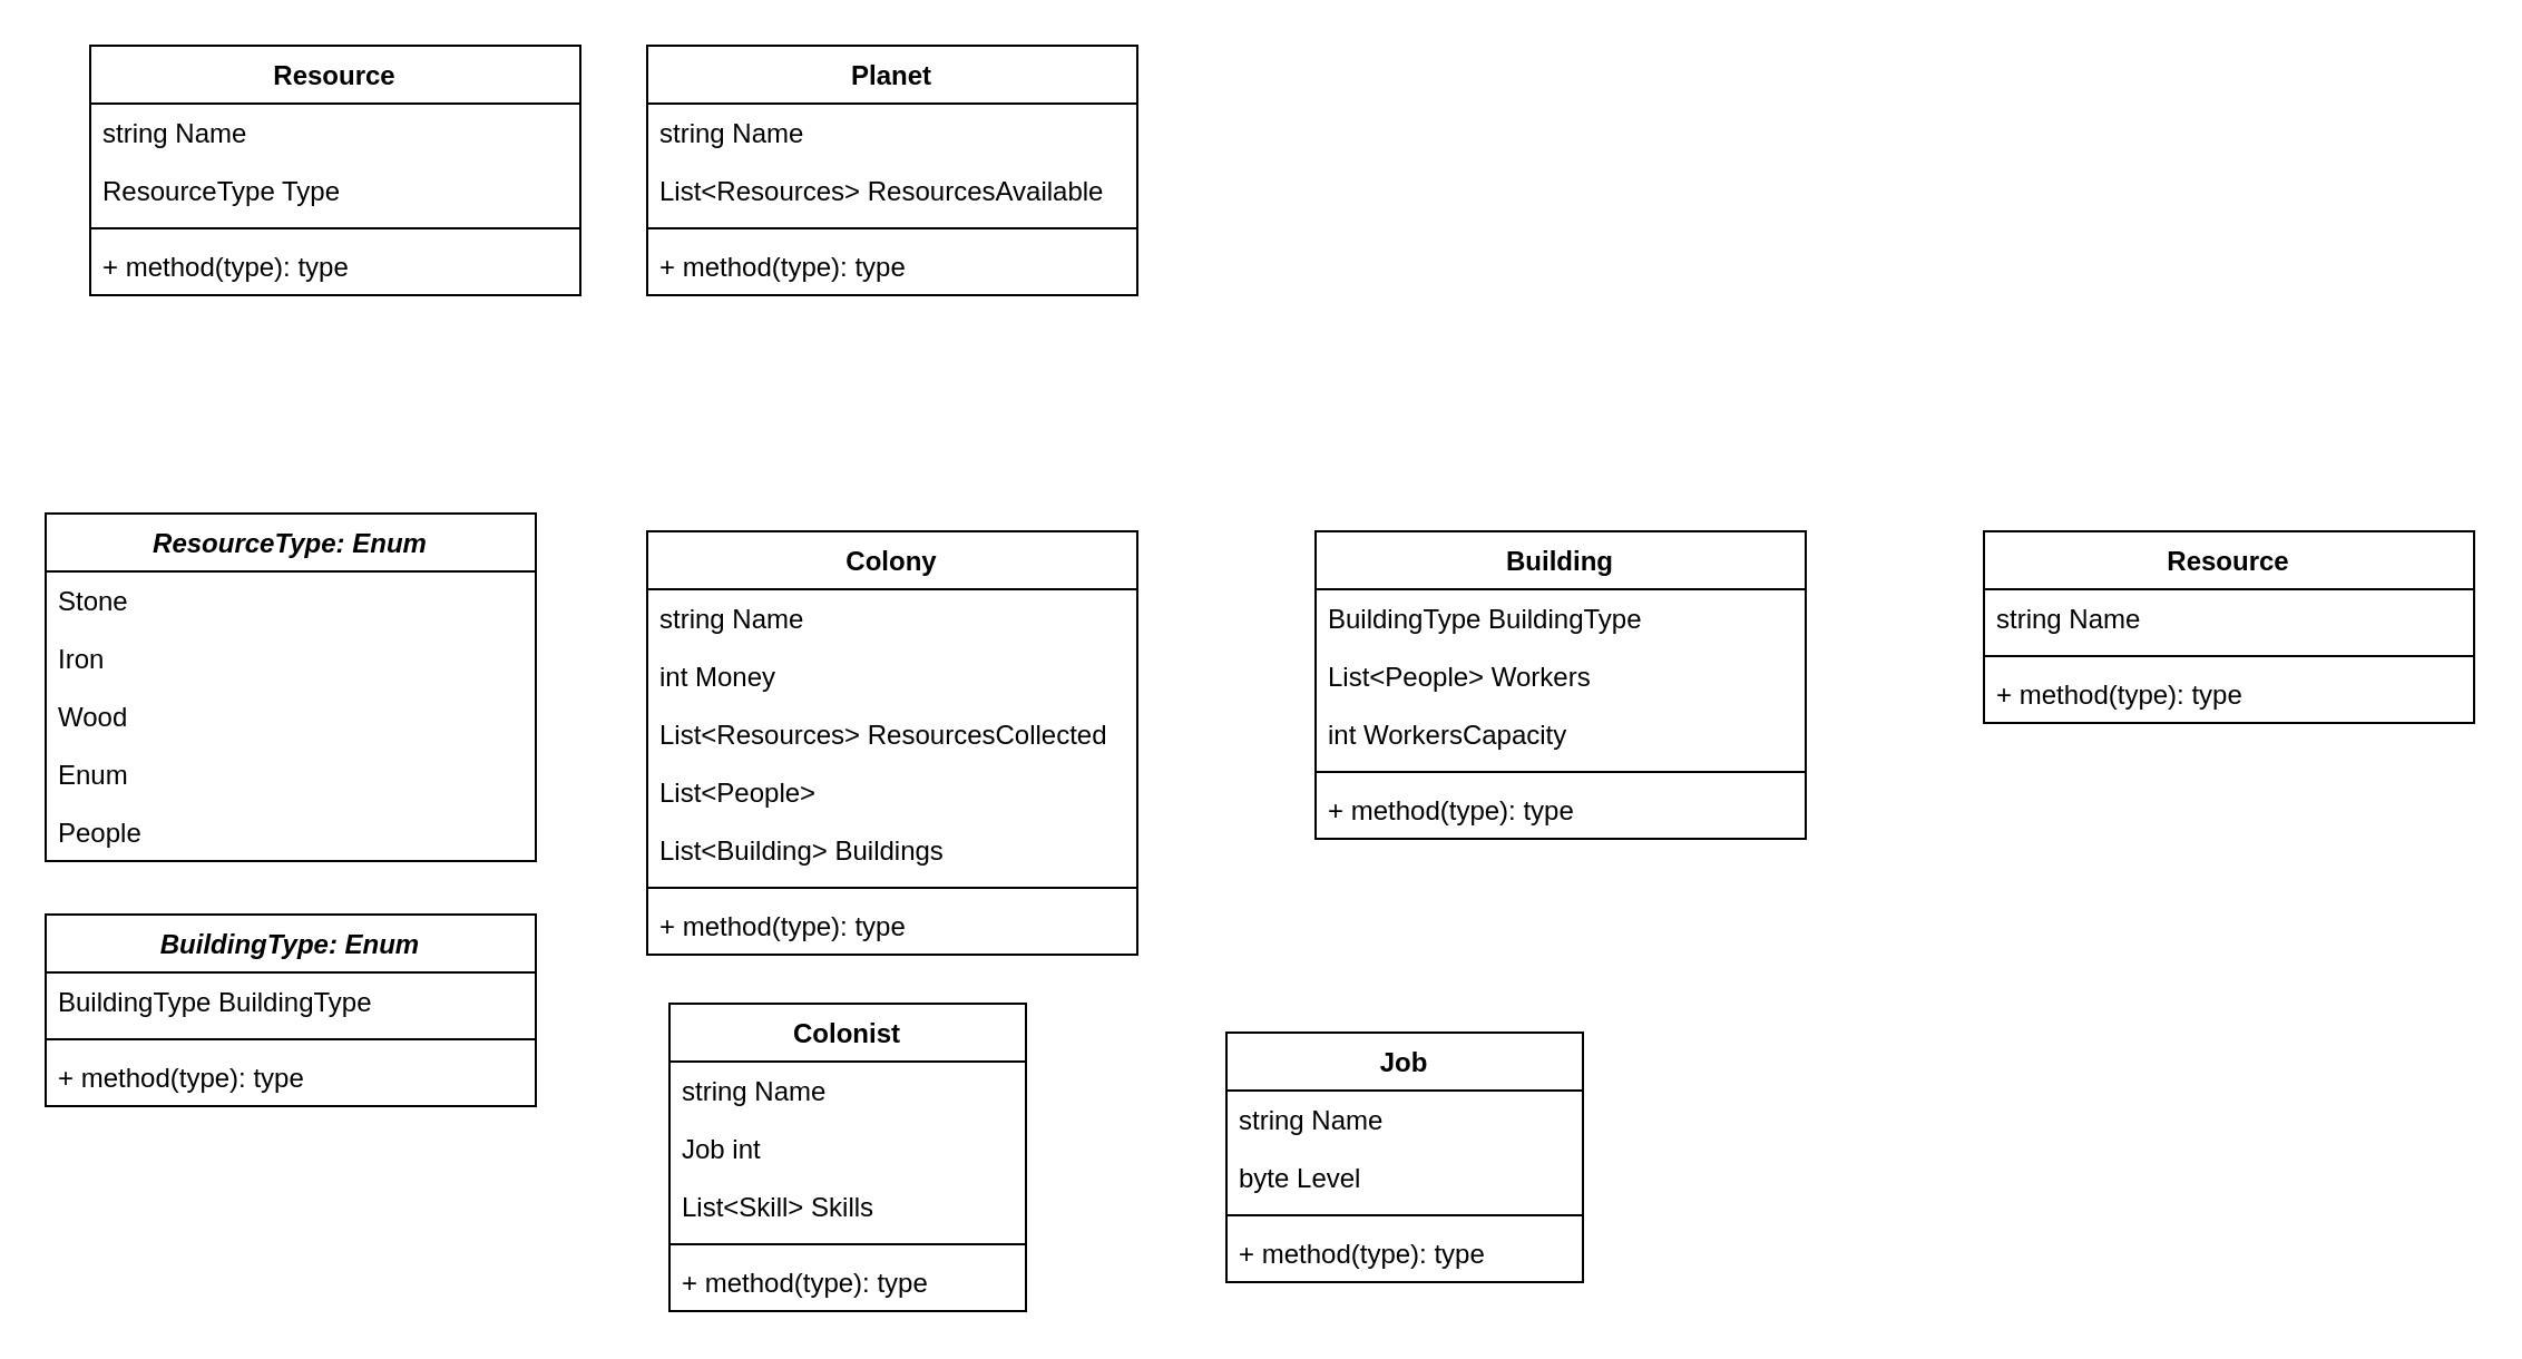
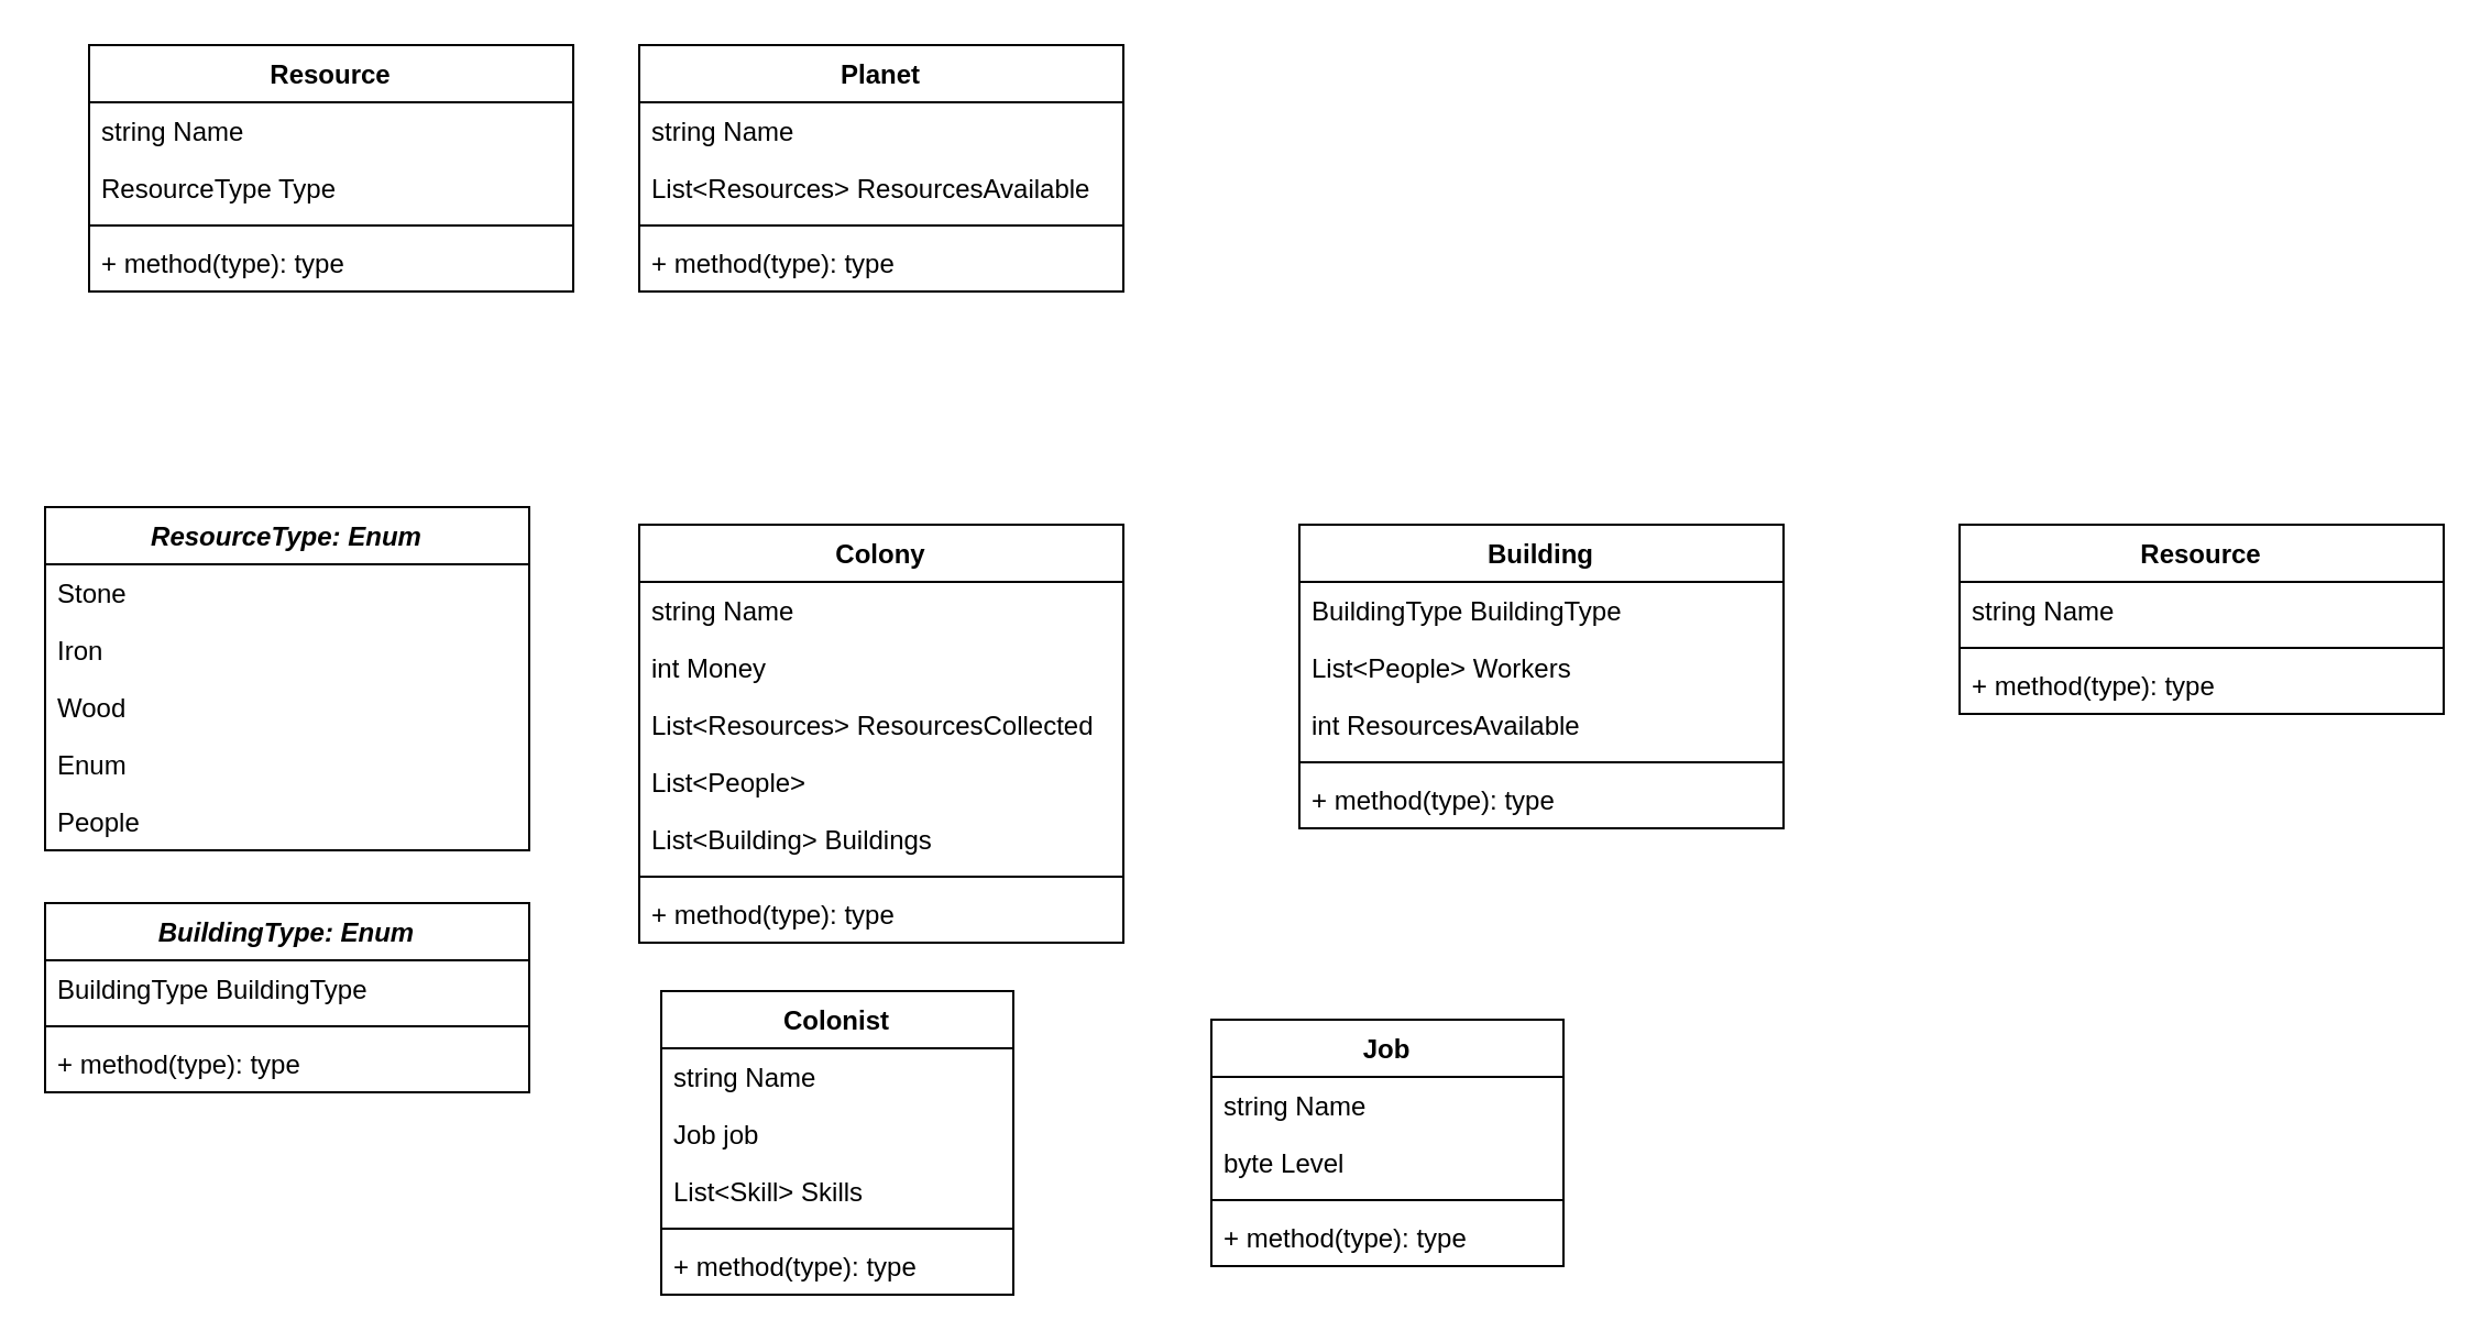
  <mxCell id="0" />
  <mxCell id="1" parent="0" />
  <mxCell id="2" value="Colonist&#10;" style="swimlane;fontStyle=1;align=center;verticalAlign=top;childLayout=stackLayout;horizontal=1;startSize=26;horizontalStack=0;resizeParent=1;resizeParentMax=0;resizeLast=0;collapsible=1;marginBottom=0;" vertex="1" parent="1"><mxGeometry x="300" y="450" width="160" height="138" as="geometry" /></mxCell>
  <mxCell id="3" value="string Name" style="text;strokeColor=none;fillColor=none;align=left;verticalAlign=top;spacingLeft=4;spacingRight=4;overflow=hidden;rotatable=0;points=[[0,0.5],[1,0.5]];portConstraint=eastwest;" vertex="1" parent="2"><mxGeometry y="26" width="160" height="26" as="geometry" /></mxCell>
- <mxCell id="4" value="Job int" style="text;strokeColor=none;fillColor=none;align=left;verticalAlign=top;spacingLeft=4;spacingRight=4;overflow=hidden;rotatable=0;points=[[0,0.5],[1,0.5]];portConstraint=eastwest;" vertex="1" parent="2"><mxGeometry y="52" width="160" height="26" as="geometry" /></mxCell>
+ <mxCell id="4" value="Job job" style="text;strokeColor=none;fillColor=none;align=left;verticalAlign=top;spacingLeft=4;spacingRight=4;overflow=hidden;rotatable=0;points=[[0,0.5],[1,0.5]];portConstraint=eastwest;" vertex="1" parent="2"><mxGeometry y="52" width="160" height="26" as="geometry" /></mxCell>
  <mxCell id="5" value="List&lt;Skill&gt; Skills" style="text;strokeColor=none;fillColor=none;align=left;verticalAlign=top;spacingLeft=4;spacingRight=4;overflow=hidden;rotatable=0;points=[[0,0.5],[1,0.5]];portConstraint=eastwest;" vertex="1" parent="2"><mxGeometry y="78" width="160" height="26" as="geometry" /></mxCell>
  <mxCell id="6" value="" style="line;strokeWidth=1;fillColor=none;align=left;verticalAlign=middle;spacingTop=-1;spacingLeft=3;spacingRight=3;rotatable=0;labelPosition=right;points=[];portConstraint=eastwest;" vertex="1" parent="2"><mxGeometry y="104" width="160" height="8" as="geometry" /></mxCell>
  <mxCell id="7" value="+ method(type): type" style="text;strokeColor=none;fillColor=none;align=left;verticalAlign=top;spacingLeft=4;spacingRight=4;overflow=hidden;rotatable=0;points=[[0,0.5],[1,0.5]];portConstraint=eastwest;" vertex="1" parent="2"><mxGeometry y="112" width="160" height="26" as="geometry" /></mxCell>
  <mxCell id="8" value="Job&#10;" style="swimlane;fontStyle=1;align=center;verticalAlign=top;childLayout=stackLayout;horizontal=1;startSize=26;horizontalStack=0;resizeParent=1;resizeParentMax=0;resizeLast=0;collapsible=1;marginBottom=0;" vertex="1" parent="1"><mxGeometry x="550" y="463" width="160" height="112" as="geometry" /></mxCell>
  <mxCell id="9" value="string Name" style="text;strokeColor=none;fillColor=none;align=left;verticalAlign=top;spacingLeft=4;spacingRight=4;overflow=hidden;rotatable=0;points=[[0,0.5],[1,0.5]];portConstraint=eastwest;" vertex="1" parent="8"><mxGeometry y="26" width="160" height="26" as="geometry" /></mxCell>
  <mxCell id="10" value="byte Level" style="text;strokeColor=none;fillColor=none;align=left;verticalAlign=top;spacingLeft=4;spacingRight=4;overflow=hidden;rotatable=0;points=[[0,0.5],[1,0.5]];portConstraint=eastwest;" vertex="1" parent="8"><mxGeometry y="52" width="160" height="26" as="geometry" /></mxCell>
  <mxCell id="11" value="" style="line;strokeWidth=1;fillColor=none;align=left;verticalAlign=middle;spacingTop=-1;spacingLeft=3;spacingRight=3;rotatable=0;labelPosition=right;points=[];portConstraint=eastwest;" vertex="1" parent="8"><mxGeometry y="78" width="160" height="8" as="geometry" /></mxCell>
  <mxCell id="12" value="+ method(type): type" style="text;strokeColor=none;fillColor=none;align=left;verticalAlign=top;spacingLeft=4;spacingRight=4;overflow=hidden;rotatable=0;points=[[0,0.5],[1,0.5]];portConstraint=eastwest;" vertex="1" parent="8"><mxGeometry y="86" width="160" height="26" as="geometry" /></mxCell>
  <mxCell id="13" value="Planet" style="swimlane;fontStyle=1;align=center;verticalAlign=top;childLayout=stackLayout;horizontal=1;startSize=26;horizontalStack=0;resizeParent=1;resizeParentMax=0;resizeLast=0;collapsible=1;marginBottom=0;" vertex="1" parent="1"><mxGeometry x="290" y="20" width="220" height="112" as="geometry" /></mxCell>
  <mxCell id="14" value="string Name" style="text;strokeColor=none;fillColor=none;align=left;verticalAlign=top;spacingLeft=4;spacingRight=4;overflow=hidden;rotatable=0;points=[[0,0.5],[1,0.5]];portConstraint=eastwest;" vertex="1" parent="13"><mxGeometry y="26" width="220" height="26" as="geometry" /></mxCell>
  <mxCell id="15" value="List&lt;Resources&gt; ResourcesAvailable" style="text;strokeColor=none;fillColor=none;align=left;verticalAlign=top;spacingLeft=4;spacingRight=4;overflow=hidden;rotatable=0;points=[[0,0.5],[1,0.5]];portConstraint=eastwest;" vertex="1" parent="13"><mxGeometry y="52" width="220" height="26" as="geometry" /></mxCell>
  <mxCell id="16" value="" style="line;strokeWidth=1;fillColor=none;align=left;verticalAlign=middle;spacingTop=-1;spacingLeft=3;spacingRight=3;rotatable=0;labelPosition=right;points=[];portConstraint=eastwest;" vertex="1" parent="13"><mxGeometry y="78" width="220" height="8" as="geometry" /></mxCell>
  <mxCell id="17" value="+ method(type): type" style="text;strokeColor=none;fillColor=none;align=left;verticalAlign=top;spacingLeft=4;spacingRight=4;overflow=hidden;rotatable=0;points=[[0,0.5],[1,0.5]];portConstraint=eastwest;" vertex="1" parent="13"><mxGeometry y="86" width="220" height="26" as="geometry" /></mxCell>
  <mxCell id="18" value="Colony" style="swimlane;fontStyle=1;align=center;verticalAlign=top;childLayout=stackLayout;horizontal=1;startSize=26;horizontalStack=0;resizeParent=1;resizeParentMax=0;resizeLast=0;collapsible=1;marginBottom=0;" vertex="1" parent="1"><mxGeometry x="290" y="238" width="220" height="190" as="geometry" /></mxCell>
  <mxCell id="19" value="string Name" style="text;strokeColor=none;fillColor=none;align=left;verticalAlign=top;spacingLeft=4;spacingRight=4;overflow=hidden;rotatable=0;points=[[0,0.5],[1,0.5]];portConstraint=eastwest;" vertex="1" parent="18"><mxGeometry y="26" width="220" height="26" as="geometry" /></mxCell>
  <mxCell id="20" value="int Money" style="text;strokeColor=none;fillColor=none;align=left;verticalAlign=top;spacingLeft=4;spacingRight=4;overflow=hidden;rotatable=0;points=[[0,0.5],[1,0.5]];portConstraint=eastwest;" vertex="1" parent="18"><mxGeometry y="52" width="220" height="26" as="geometry" /></mxCell>
  <mxCell id="21" value="List&lt;Resources&gt; ResourcesCollected" style="text;strokeColor=none;fillColor=none;align=left;verticalAlign=top;spacingLeft=4;spacingRight=4;overflow=hidden;rotatable=0;points=[[0,0.5],[1,0.5]];portConstraint=eastwest;" vertex="1" parent="18"><mxGeometry y="78" width="220" height="26" as="geometry" /></mxCell>
  <mxCell id="22" value="List&lt;People&gt;" style="text;strokeColor=none;fillColor=none;align=left;verticalAlign=top;spacingLeft=4;spacingRight=4;overflow=hidden;rotatable=0;points=[[0,0.5],[1,0.5]];portConstraint=eastwest;" vertex="1" parent="18"><mxGeometry y="104" width="220" height="26" as="geometry" /></mxCell>
  <mxCell id="23" value="List&lt;Building&gt; Buildings&#10;" style="text;strokeColor=none;fillColor=none;align=left;verticalAlign=top;spacingLeft=4;spacingRight=4;overflow=hidden;rotatable=0;points=[[0,0.5],[1,0.5]];portConstraint=eastwest;" vertex="1" parent="18"><mxGeometry y="130" width="220" height="26" as="geometry" /></mxCell>
  <mxCell id="24" value="" style="line;strokeWidth=1;fillColor=none;align=left;verticalAlign=middle;spacingTop=-1;spacingLeft=3;spacingRight=3;rotatable=0;labelPosition=right;points=[];portConstraint=eastwest;" vertex="1" parent="18"><mxGeometry y="156" width="220" height="8" as="geometry" /></mxCell>
  <mxCell id="25" value="+ method(type): type" style="text;strokeColor=none;fillColor=none;align=left;verticalAlign=top;spacingLeft=4;spacingRight=4;overflow=hidden;rotatable=0;points=[[0,0.5],[1,0.5]];portConstraint=eastwest;" vertex="1" parent="18"><mxGeometry y="164" width="220" height="26" as="geometry" /></mxCell>
  <mxCell id="26" value="Building" style="swimlane;fontStyle=1;align=center;verticalAlign=top;childLayout=stackLayout;horizontal=1;startSize=26;horizontalStack=0;resizeParent=1;resizeParentMax=0;resizeLast=0;collapsible=1;marginBottom=0;" vertex="1" parent="1"><mxGeometry x="590" y="238" width="220" height="138" as="geometry" /></mxCell>
  <mxCell id="27" value="BuildingType BuildingType" style="text;strokeColor=none;fillColor=none;align=left;verticalAlign=top;spacingLeft=4;spacingRight=4;overflow=hidden;rotatable=0;points=[[0,0.5],[1,0.5]];portConstraint=eastwest;" vertex="1" parent="26"><mxGeometry y="26" width="220" height="26" as="geometry" /></mxCell>
  <mxCell id="28" value="List&lt;People&gt; Workers" style="text;strokeColor=none;fillColor=none;align=left;verticalAlign=top;spacingLeft=4;spacingRight=4;overflow=hidden;rotatable=0;points=[[0,0.5],[1,0.5]];portConstraint=eastwest;" vertex="1" parent="26"><mxGeometry y="52" width="220" height="26" as="geometry" /></mxCell>
- <mxCell id="29" value="int WorkersCapacity" style="text;strokeColor=none;fillColor=none;align=left;verticalAlign=top;spacingLeft=4;spacingRight=4;overflow=hidden;rotatable=0;points=[[0,0.5],[1,0.5]];portConstraint=eastwest;" vertex="1" parent="26"><mxGeometry y="78" width="220" height="26" as="geometry" /></mxCell>
+ <mxCell id="29" value="int ResourcesAvailable" style="text;strokeColor=none;fillColor=none;align=left;verticalAlign=top;spacingLeft=4;spacingRight=4;overflow=hidden;rotatable=0;points=[[0,0.5],[1,0.5]];portConstraint=eastwest;" vertex="1" parent="26"><mxGeometry y="78" width="220" height="26" as="geometry" /></mxCell>
  <mxCell id="30" value="" style="line;strokeWidth=1;fillColor=none;align=left;verticalAlign=middle;spacingTop=-1;spacingLeft=3;spacingRight=3;rotatable=0;labelPosition=right;points=[];portConstraint=eastwest;" vertex="1" parent="26"><mxGeometry y="104" width="220" height="8" as="geometry" /></mxCell>
  <mxCell id="31" value="+ method(type): type" style="text;strokeColor=none;fillColor=none;align=left;verticalAlign=top;spacingLeft=4;spacingRight=4;overflow=hidden;rotatable=0;points=[[0,0.5],[1,0.5]];portConstraint=eastwest;" vertex="1" parent="26"><mxGeometry y="112" width="220" height="26" as="geometry" /></mxCell>
  <mxCell id="32" value="Resource" style="swimlane;fontStyle=1;align=center;verticalAlign=top;childLayout=stackLayout;horizontal=1;startSize=26;horizontalStack=0;resizeParent=1;resizeParentMax=0;resizeLast=0;collapsible=1;marginBottom=0;" vertex="1" parent="1"><mxGeometry x="890" y="238" width="220" height="86" as="geometry" /></mxCell>
  <mxCell id="33" value="string Name" style="text;strokeColor=none;fillColor=none;align=left;verticalAlign=top;spacingLeft=4;spacingRight=4;overflow=hidden;rotatable=0;points=[[0,0.5],[1,0.5]];portConstraint=eastwest;" vertex="1" parent="32"><mxGeometry y="26" width="220" height="26" as="geometry" /></mxCell>
  <mxCell id="34" value="" style="line;strokeWidth=1;fillColor=none;align=left;verticalAlign=middle;spacingTop=-1;spacingLeft=3;spacingRight=3;rotatable=0;labelPosition=right;points=[];portConstraint=eastwest;" vertex="1" parent="32"><mxGeometry y="52" width="220" height="8" as="geometry" /></mxCell>
  <mxCell id="35" value="+ method(type): type" style="text;strokeColor=none;fillColor=none;align=left;verticalAlign=top;spacingLeft=4;spacingRight=4;overflow=hidden;rotatable=0;points=[[0,0.5],[1,0.5]];portConstraint=eastwest;" vertex="1" parent="32"><mxGeometry y="60" width="220" height="26" as="geometry" /></mxCell>
  <mxCell id="36" value="BuildingType: Enum" style="swimlane;fontStyle=3;align=center;verticalAlign=top;childLayout=stackLayout;horizontal=1;startSize=26;horizontalStack=0;resizeParent=1;resizeParentMax=0;resizeLast=0;collapsible=1;marginBottom=0;" vertex="1" parent="1"><mxGeometry x="20" y="410" width="220" height="86" as="geometry" /></mxCell>
  <mxCell id="37" value="BuildingType BuildingType" style="text;strokeColor=none;fillColor=none;align=left;verticalAlign=top;spacingLeft=4;spacingRight=4;overflow=hidden;rotatable=0;points=[[0,0.5],[1,0.5]];portConstraint=eastwest;" vertex="1" parent="36"><mxGeometry y="26" width="220" height="26" as="geometry" /></mxCell>
  <mxCell id="38" value="" style="line;strokeWidth=1;fillColor=none;align=left;verticalAlign=middle;spacingTop=-1;spacingLeft=3;spacingRight=3;rotatable=0;labelPosition=right;points=[];portConstraint=eastwest;" vertex="1" parent="36"><mxGeometry y="52" width="220" height="8" as="geometry" /></mxCell>
  <mxCell id="39" value="+ method(type): type" style="text;strokeColor=none;fillColor=none;align=left;verticalAlign=top;spacingLeft=4;spacingRight=4;overflow=hidden;rotatable=0;points=[[0,0.5],[1,0.5]];portConstraint=eastwest;" vertex="1" parent="36"><mxGeometry y="60" width="220" height="26" as="geometry" /></mxCell>
  <mxCell id="40" value="Resource" style="swimlane;fontStyle=1;align=center;verticalAlign=top;childLayout=stackLayout;horizontal=1;startSize=26;horizontalStack=0;resizeParent=1;resizeParentMax=0;resizeLast=0;collapsible=1;marginBottom=0;" vertex="1" parent="1"><mxGeometry x="40" y="20" width="220" height="112" as="geometry" /></mxCell>
  <mxCell id="41" value="string Name" style="text;strokeColor=none;fillColor=none;align=left;verticalAlign=top;spacingLeft=4;spacingRight=4;overflow=hidden;rotatable=0;points=[[0,0.5],[1,0.5]];portConstraint=eastwest;" vertex="1" parent="40"><mxGeometry y="26" width="220" height="26" as="geometry" /></mxCell>
  <mxCell id="42" value="ResourceType Type" style="text;strokeColor=none;fillColor=none;align=left;verticalAlign=top;spacingLeft=4;spacingRight=4;overflow=hidden;rotatable=0;points=[[0,0.5],[1,0.5]];portConstraint=eastwest;" vertex="1" parent="40"><mxGeometry y="52" width="220" height="26" as="geometry" /></mxCell>
  <mxCell id="43" value="" style="line;strokeWidth=1;fillColor=none;align=left;verticalAlign=middle;spacingTop=-1;spacingLeft=3;spacingRight=3;rotatable=0;labelPosition=right;points=[];portConstraint=eastwest;" vertex="1" parent="40"><mxGeometry y="78" width="220" height="8" as="geometry" /></mxCell>
  <mxCell id="44" value="+ method(type): type" style="text;strokeColor=none;fillColor=none;align=left;verticalAlign=top;spacingLeft=4;spacingRight=4;overflow=hidden;rotatable=0;points=[[0,0.5],[1,0.5]];portConstraint=eastwest;" vertex="1" parent="40"><mxGeometry y="86" width="220" height="26" as="geometry" /></mxCell>
  <mxCell id="45" value="ResourceType: Enum" style="swimlane;fontStyle=3;align=center;verticalAlign=top;childLayout=stackLayout;horizontal=1;startSize=26;horizontalStack=0;resizeParent=1;resizeParentMax=0;resizeLast=0;collapsible=1;marginBottom=0;" vertex="1" parent="1"><mxGeometry x="20" y="230" width="220" height="156" as="geometry" /></mxCell>
  <mxCell id="46" value="Stone" style="text;strokeColor=none;fillColor=none;align=left;verticalAlign=top;spacingLeft=4;spacingRight=4;overflow=hidden;rotatable=0;points=[[0,0.5],[1,0.5]];portConstraint=eastwest;" vertex="1" parent="45"><mxGeometry y="26" width="220" height="26" as="geometry" /></mxCell>
  <mxCell id="47" value="Iron" style="text;strokeColor=none;fillColor=none;align=left;verticalAlign=top;spacingLeft=4;spacingRight=4;overflow=hidden;rotatable=0;points=[[0,0.5],[1,0.5]];portConstraint=eastwest;" vertex="1" parent="45"><mxGeometry y="52" width="220" height="26" as="geometry" /></mxCell>
  <mxCell id="48" value="Wood" style="text;strokeColor=none;fillColor=none;align=left;verticalAlign=top;spacingLeft=4;spacingRight=4;overflow=hidden;rotatable=0;points=[[0,0.5],[1,0.5]];portConstraint=eastwest;" vertex="1" parent="45"><mxGeometry y="78" width="220" height="26" as="geometry" /></mxCell>
  <mxCell id="49" value="Enum" style="text;strokeColor=none;fillColor=none;align=left;verticalAlign=top;spacingLeft=4;spacingRight=4;overflow=hidden;rotatable=0;points=[[0,0.5],[1,0.5]];portConstraint=eastwest;" vertex="1" parent="45"><mxGeometry y="104" width="220" height="26" as="geometry" /></mxCell>
  <mxCell id="50" value="People" style="text;strokeColor=none;fillColor=none;align=left;verticalAlign=top;spacingLeft=4;spacingRight=4;overflow=hidden;rotatable=0;points=[[0,0.5],[1,0.5]];portConstraint=eastwest;" vertex="1" parent="45"><mxGeometry y="130" width="220" height="26" as="geometry" /></mxCell>
